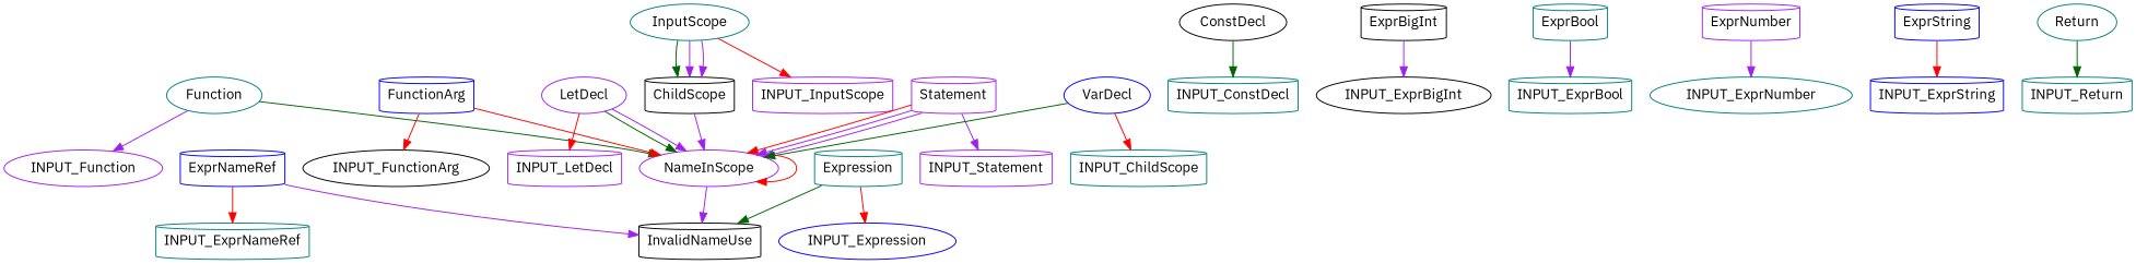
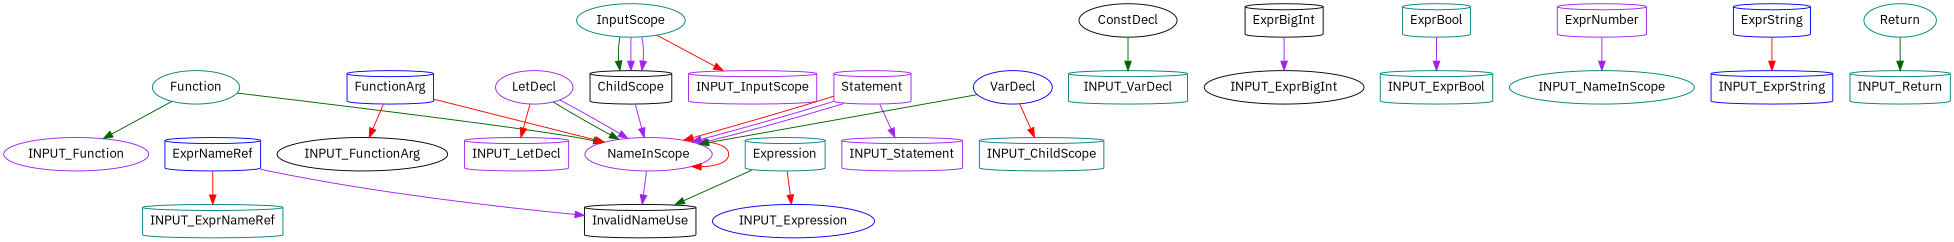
  digraph {
    fontname="IBM Plex Sans"
    node [color=teal fontname="IBM Plex Sans" shape=cylinder]
    edge [color=purple fontname="IBM Plex Sans"]
    n1 [color=black label=ChildScope]
    n2 [color=purple label=NameInScope shape=ellipse]
    n3 [color=black label=InvalidNameUse]
    n4 [color=black label=ConstDecl shape=ellipse]
-   n5 [label=INPUT_ConstDecl]
+   n5 [label=INPUT_VarDecl]
    n6 [color=black label=ExprBigInt]
    n7 [color=black label=INPUT_ExprBigInt shape=ellipse]
    n8 [label=ExprBool]
    n9 [label=INPUT_ExprBool]
    n10 [color=blue label=ExprNameRef]
    n11 [label=INPUT_ExprNameRef]
    n12 [color=purple label=ExprNumber]
-   n13 [label=INPUT_ExprNumber shape=ellipse]
+   n13 [label=INPUT_NameInScope shape=ellipse]
    n14 [color=blue label=ExprString]
    n15 [color=blue label=INPUT_ExprString]
    n16 [label=Expression]
    n17 [color=blue label=INPUT_Expression shape=ellipse]
    n18 [label=Function shape=ellipse]
    n19 [color=purple label=INPUT_Function shape=ellipse]
    n20 [color=blue label=FunctionArg]
    n21 [color=black label=INPUT_FunctionArg shape=ellipse]
    n22 [color=purple label=INPUT_InputScope]
    n23 [color=purple label=INPUT_LetDecl]
    n24 [label=INPUT_Return]
    n25 [color=purple label=INPUT_Statement]
    n26 [label=INPUT_ChildScope]
    n27 [label=InputScope shape=ellipse]
    n28 [color=purple label=LetDecl shape=ellipse]
    n29 [label=Return shape=ellipse]
    n30 [color=purple label=Statement]
    n31 [color=blue label=VarDecl shape=ellipse]
    n1 -> n2
    n2 -> n2 [color=red]
    n2 -> n3
    n4 -> n5 [color=darkgreen]
    n6 -> n7
    n8 -> n9
    n10 -> n3
    n10 -> n11 [color=red]
    n12 -> n13
    n14 -> n15 [color=red]
    n16 -> n3 [color=darkgreen]
    n16 -> n17 [color=red]
    n18 -> n2 [color=darkgreen]
-   n18 -> n19
+   n18 -> n19 [color=darkgreen]
    n20 -> n2 [color=red]
    n20 -> n21 [color=red]
    n27 -> n1 [color=darkgreen]
    n27 -> n1
    n27 -> n1
    n27 -> n22 [color=red]
    n28 -> n2 [color=darkgreen]
    n28 -> n2
    n28 -> n23 [color=red]
    n29 -> n24 [color=darkgreen]
    n30 -> n2 [color=red]
    n30 -> n2
    n30 -> n2
    n30 -> n25
    n31 -> n2 [color=darkgreen]
    n31 -> n26 [color=red]
  }
